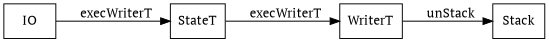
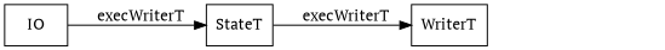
  digraph {
    fontname="PT Serif"
    rankdir=LR
    node [fontname="PT Serif" shape=box]
    edge [fontname="PT Serif"]
    IO
    StateT
    WriterT
-   Stack
    IO -> StateT [label="  execWriterT"]
    StateT -> WriterT [label="  execWriterT"]
-   WriterT -> Stack [label="  unStack"]
  }
